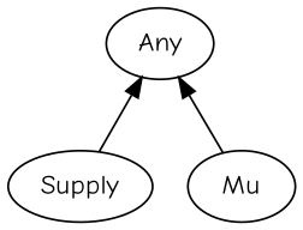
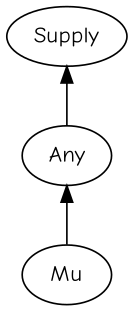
  digraph {
    fontname="Comic Neue"
    rankdir=BT
    splines=polyline
    node [color="#000000" fontcolor="#000000" fontname="Comic Neue"]
    edge [color="#000000" fontname="Comic Neue"]
    Supply
    Any
    Mu
-   Supply -> Any
+   Any -> Supply
    Mu -> Any
  }
